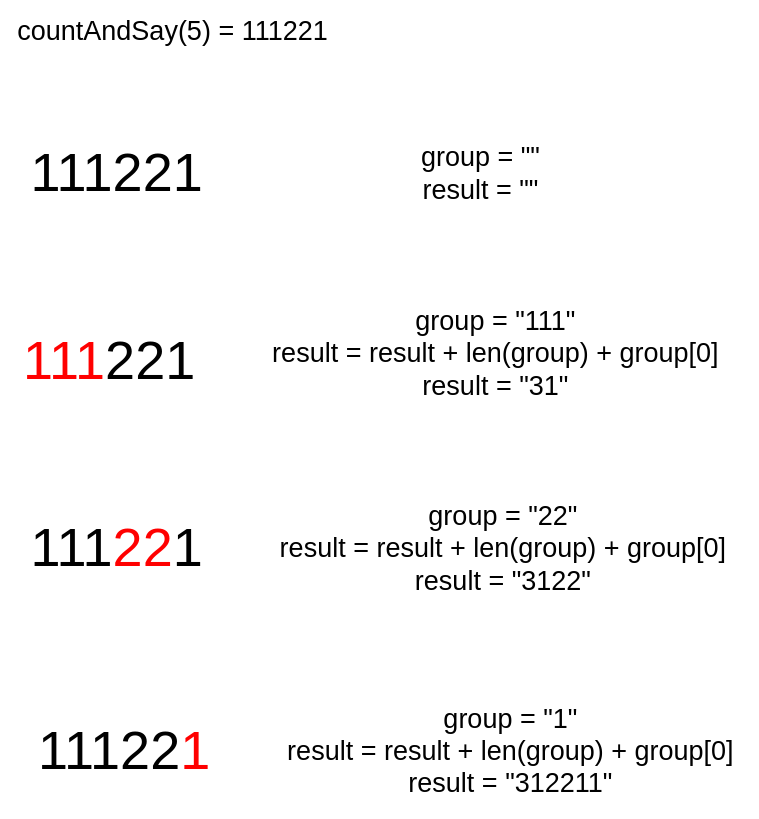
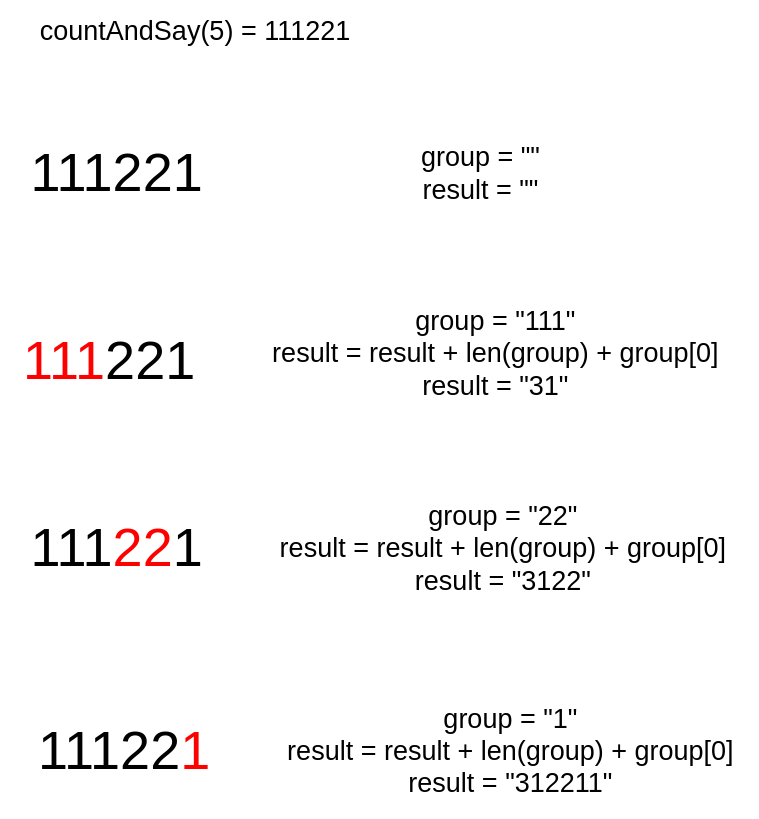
  <mxCell id="0" />
  <mxCell id="1" parent="0" />
- <mxCell id="2" value="&lt;font style=&quot;font-size: 36px;&quot;&gt;countAndSay(5) = 111221&amp;nbsp;&lt;/font&gt;" style="text;html=1;strokeColor=none;fillColor=none;align=center;verticalAlign=middle;whiteSpace=wrap;rounded=0;" vertex="1" parent="1"><mxGeometry x="10" y="20" width="450" height="40" as="geometry" /></mxCell>
+ <mxCell id="2" value="&lt;font style=&quot;font-size: 36px;&quot;&gt;countAndSay(5) = 111221&amp;nbsp;&lt;/font&gt;" style="text;html=1;strokeColor=none;fillColor=none;align=center;verticalAlign=middle;whiteSpace=wrap;rounded=0;" vertex="1" parent="1"><mxGeometry x="40" y="20" width="450" height="40" as="geometry" /></mxCell>
  <mxCell id="3" value="&lt;span style=&quot;&quot;&gt;&lt;font style=&quot;font-size: 72px;&quot;&gt;111221&lt;/font&gt;&lt;/span&gt;" style="text;html=1;align=center;verticalAlign=middle;resizable=0;points=[];autosize=1;strokeColor=none;fillColor=none;fontSize=36;" vertex="1" parent="1"><mxGeometry x="30" y="180" width="250" height="100" as="geometry" /></mxCell>
  <mxCell id="4" value="&lt;font style=&quot;font-size: 72px;&quot;&gt;&lt;font color=&quot;#ff0000&quot;&gt;111&lt;/font&gt;221&lt;/font&gt;" style="text;html=1;align=center;verticalAlign=middle;resizable=0;points=[];autosize=1;strokeColor=none;fillColor=none;fontSize=36;" vertex="1" parent="1"><mxGeometry y="430" width="250" height="100" as="geometry" x="20" /></mxCell>
  <mxCell id="5" value="group = &quot;&quot;&lt;br&gt;result = &quot;&quot;" style="text;html=1;align=center;verticalAlign=middle;resizable=0;points=[];autosize=1;strokeColor=none;fillColor=none;fontSize=36;fontColor=#000000;" vertex="1" parent="1"><mxGeometry x="550" y="180" width="180" height="100" as="geometry" /></mxCell>
  <mxCell id="6" value="group = &quot;111&quot;&lt;br&gt;result = result + len(group) + group[0]&lt;br&gt;result = &quot;31&quot;" style="text;html=1;align=center;verticalAlign=middle;resizable=0;points=[];autosize=1;strokeColor=none;fillColor=none;fontSize=36;fontColor=#000000;" vertex="1" parent="1"><mxGeometry x="350" y="400" width="620" height="140" as="geometry" /></mxCell>
  <mxCell id="7" value="&lt;font style=&quot;font-size: 72px;&quot;&gt;111&lt;font color=&quot;#ff0000&quot;&gt;22&lt;/font&gt;1&lt;/font&gt;" style="text;html=1;align=center;verticalAlign=middle;resizable=0;points=[];autosize=1;strokeColor=none;fillColor=none;fontSize=36;" vertex="1" parent="1"><mxGeometry x="30" y="680" width="250" height="100" as="geometry" /></mxCell>
  <mxCell id="8" value="group = &quot;22&quot;&lt;br&gt;result = result + len(group) + group[0]&lt;br&gt;result = &quot;3122&quot;" style="text;html=1;align=center;verticalAlign=middle;resizable=0;points=[];autosize=1;strokeColor=none;fillColor=none;fontSize=36;fontColor=#000000;" vertex="1" parent="1"><mxGeometry x="360" y="660" width="620" height="140" as="geometry" /></mxCell>
  <mxCell id="9" value="&lt;font style=&quot;font-size: 72px;&quot;&gt;11122&lt;font color=&quot;#ff0000&quot;&gt;1&lt;/font&gt;&lt;/font&gt;" style="text;html=1;align=center;verticalAlign=middle;resizable=0;points=[];autosize=1;strokeColor=none;fillColor=none;fontSize=36;" vertex="1" parent="1"><mxGeometry x="40" y="950" width="250" height="100" as="geometry" /></mxCell>
  <mxCell id="10" value="group = &quot;1&quot;&lt;br&gt;result = result + len(group) + group[0]&lt;br&gt;result = &quot;312211&quot;" style="text;html=1;align=center;verticalAlign=middle;resizable=0;points=[];autosize=1;strokeColor=none;fillColor=none;fontSize=36;fontColor=#000000;" vertex="1" parent="1"><mxGeometry x="370" y="930" width="620" height="140" as="geometry" /></mxCell>
